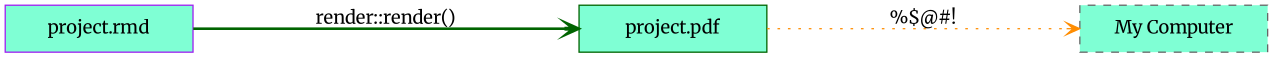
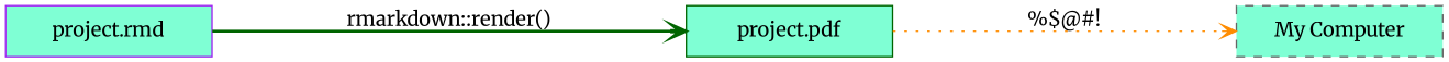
  digraph {
    fontname=Merriweather
    rankdir=LR
    node [fillcolor=aquamarine fixedsize=true fontname=Merriweather shape=rectangle style="solid,filled"]
    edge [arrowhead=vee fontname=Merriweather minlen=5]
    n1 [color=purple label="project.rmd" width=2.0]
    n2 [color=darkgreen label="project.pdf" width=2.0]
    n3 [color=gray40 label="My Computer" style="dashed,filled" width=2.0]
-   n1 -> n2 [color=darkgreen label="render::render()" style=bold width=1]
+   n1 -> n2 [color=darkgreen label="rmarkdown::render()" style=bold width=1]
    n2 -> n3 [color=darkorange label="%$@#!" style=dotted]
  }
